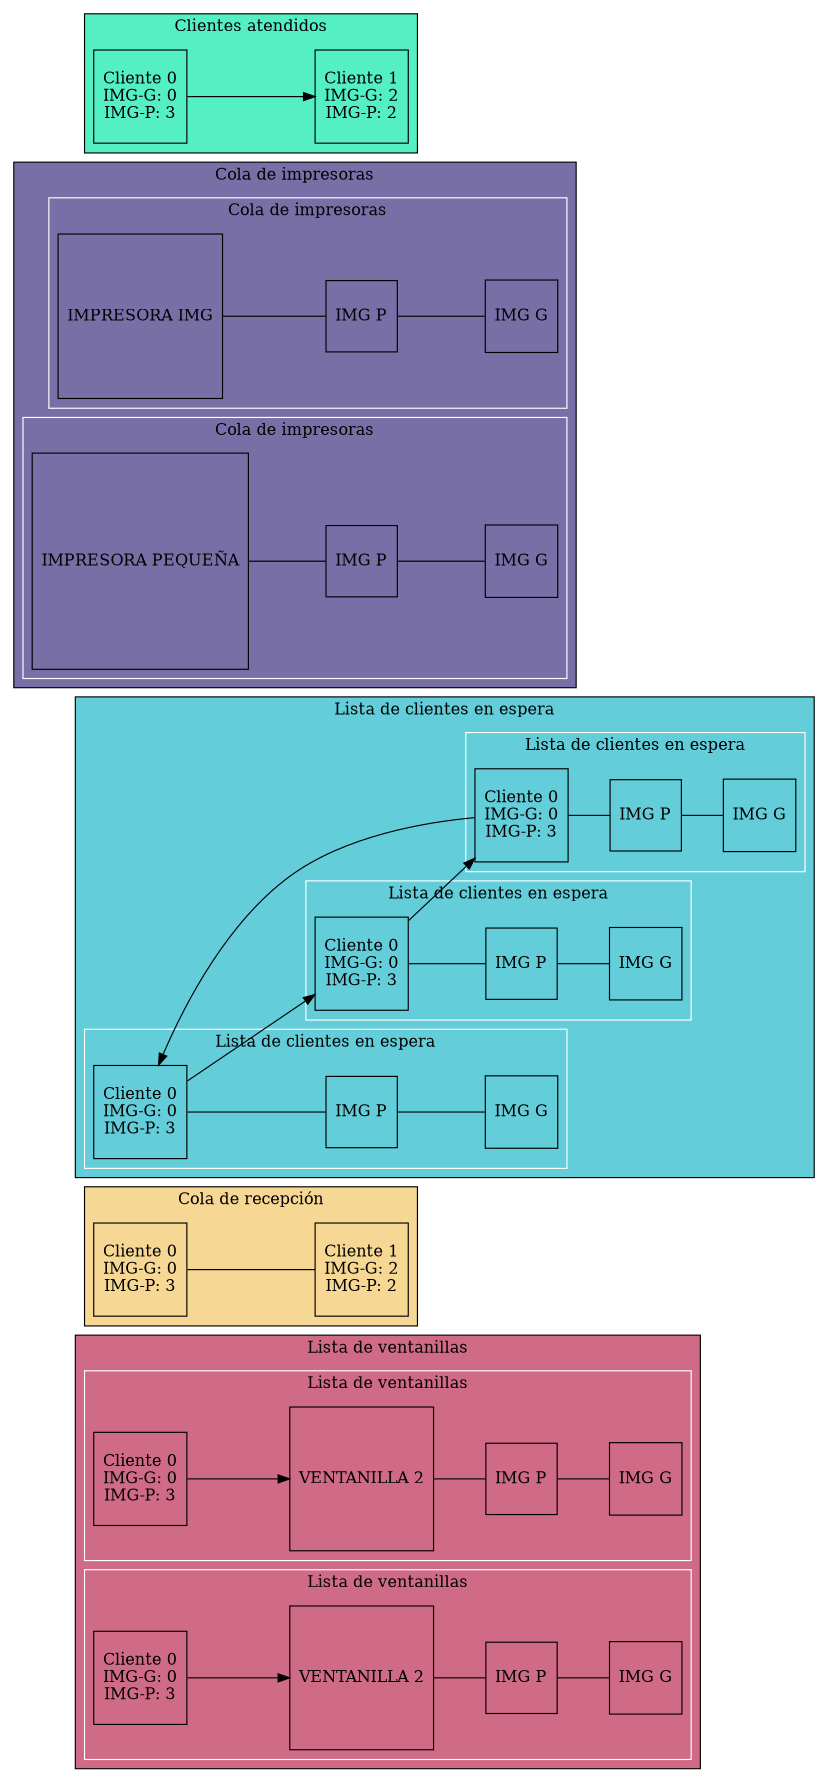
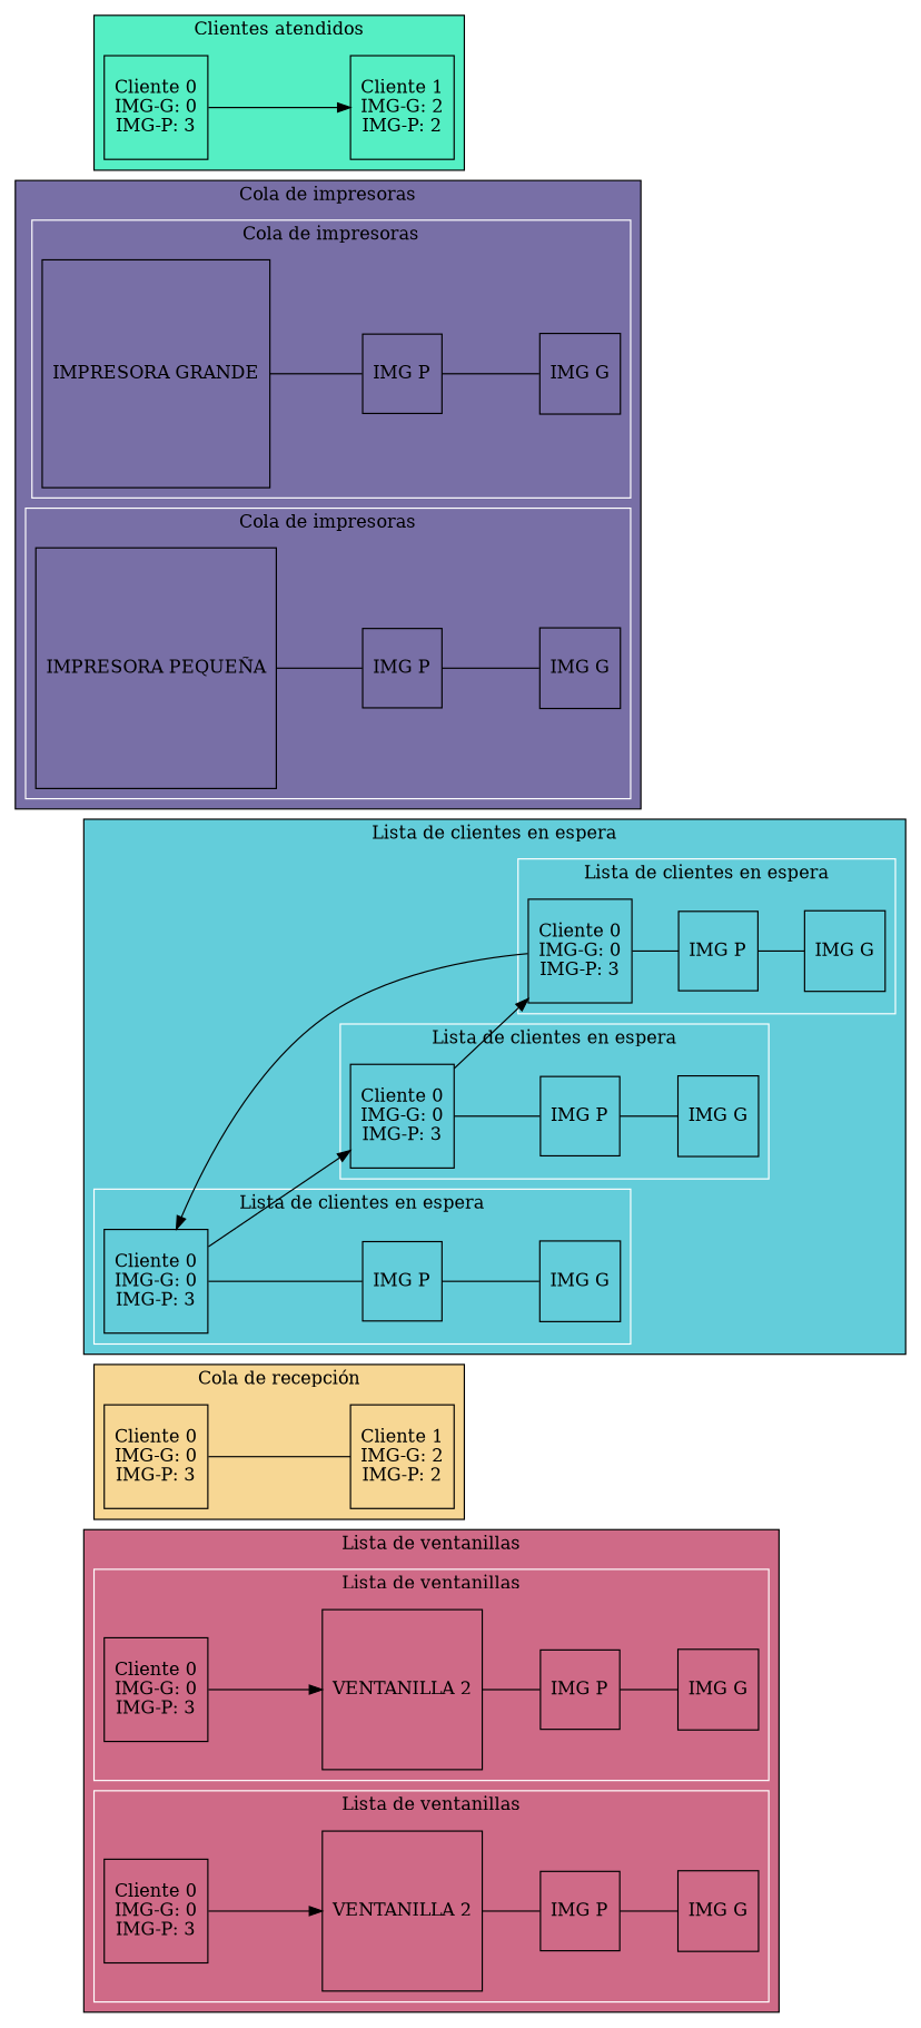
  digraph {
    rankdir=LR
    node [shape=square]
    edge [dir=none]
    n1 [label="Cliente 0\nIMG-G: 0\nIMG-P: 3"]
    n2 [label="VENTANILLA 2"]
    n3 [label="IMG P"]
    n4 [label="IMG G"]
    n5 [label="Cliente 0\nIMG-G: 0\nIMG-P: 3"]
    n6 [label="VENTANILLA 2"]
    n7 [label="IMG P"]
    n8 [label="IMG G"]
    n9 [label="Cliente 0\nIMG-G: 0\nIMG-P: 3"]
    n10 [label="Cliente 1\nIMG-G: 2\nIMG-P: 2"]
    n11 [label="Cliente 0\nIMG-G: 0\nIMG-P: 3"]
    n12 [label="IMG P"]
    n13 [label="IMG G"]
    n14 [label="Cliente 0\nIMG-G: 0\nIMG-P: 3"]
    n15 [label="IMG P"]
    n16 [label="IMG G"]
    n17 [label="Cliente 0\nIMG-G: 0\nIMG-P: 3"]
    n18 [label="IMG P"]
    n19 [label="IMG G"]
-   n20 [label="IMPRESORA IMG"]
+   n20 [label="IMPRESORA GRANDE"]
    n21 [label="IMG P"]
    n22 [label="IMG G"]
    n23 [label="IMPRESORA PEQUEÑA"]
    n24 [label="IMG P"]
    n25 [label="IMG G"]
    n26 [label="Cliente 0\nIMG-G: 0\nIMG-P: 3"]
    n27 [label="Cliente 1\nIMG-G: 2\nIMG-P: 2"]
    subgraph cluster_1 {
      bgcolor="#cf6a87"
      label="Lista de ventanillas"
      subgraph cluster_2 {
        bgcolor="#cf6a87"
        color=white
        n1
        n2
        n3
        n4
      }
      subgraph cluster_3 {
        bgcolor="#cf6a87"
        color=white
        n5
        n6
        n7
        n8
      }
    }
    subgraph cluster_4 {
      bgcolor="#f7d794"
      label="Cola de recepción"
      n9
      n10
    }
    subgraph cluster_5 {
      bgcolor="#63cdda"
      label="Lista de clientes en espera"
      subgraph cluster_6 {
        bgcolor="#63cdda"
        color=white
        n11
        n12
        n13
      }
      subgraph cluster_7 {
        bgcolor="#63cdda"
        color=white
        n14
        n15
        n16
      }
      subgraph cluster_8 {
        bgcolor="#63cdda"
        color=white
        n17
        n18
        n19
      }
    }
    subgraph cluster_9 {
      bgcolor="#786fa6"
      label="Cola de impresoras"
      subgraph cluster_10 {
        bgcolor="#786fa6"
        color=white
        n20
        n21
        n22
      }
      subgraph cluster_11 {
        bgcolor="#786fa6"
        color=white
        n23
        n24
        n25
      }
    }
    subgraph cluster_12 {
      bgcolor="#55efc4"
      label="Clientes atendidos"
      n26
      n27
    }
    n1 -> n2 [dir=""]
    n2 -> n3
    n3 -> n4
    n5 -> n6 [dir=""]
    n6 -> n7
    n7 -> n8
    n9 -> n10
    n11 -> n12
    n11 -> n14 [dir=""]
    n12 -> n13
    n14 -> n15
    n14 -> n17 [dir=""]
    n15 -> n16
    n17 -> n11 [dir=""]
    n17 -> n18
    n18 -> n19
    n20 -> n21
    n21 -> n22
    n23 -> n24
    n24 -> n25
    n26 -> n27 [dir=""]
  }
